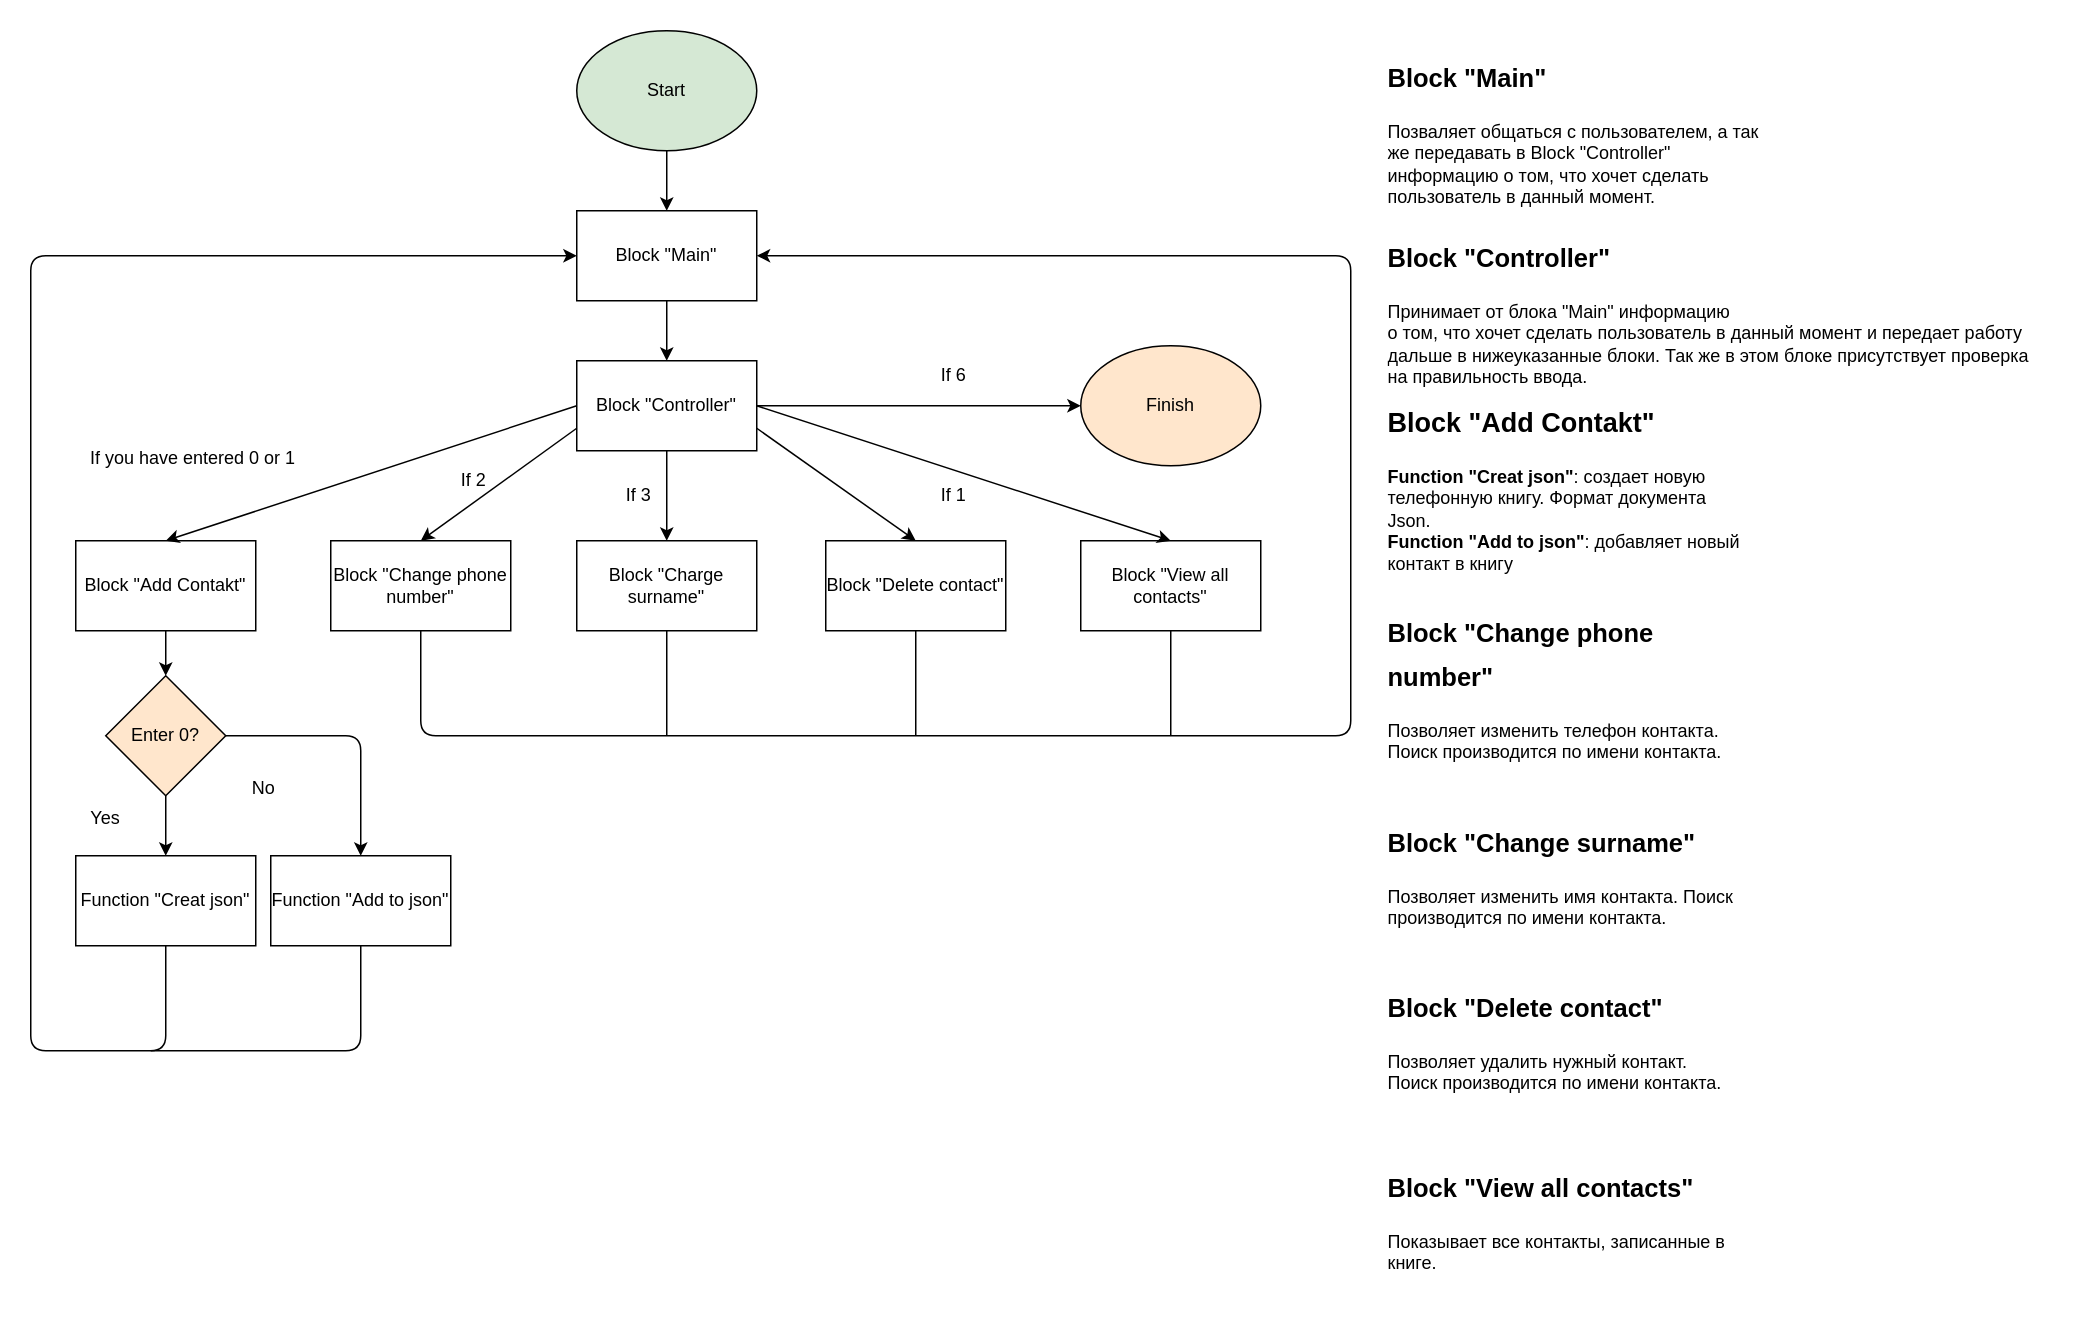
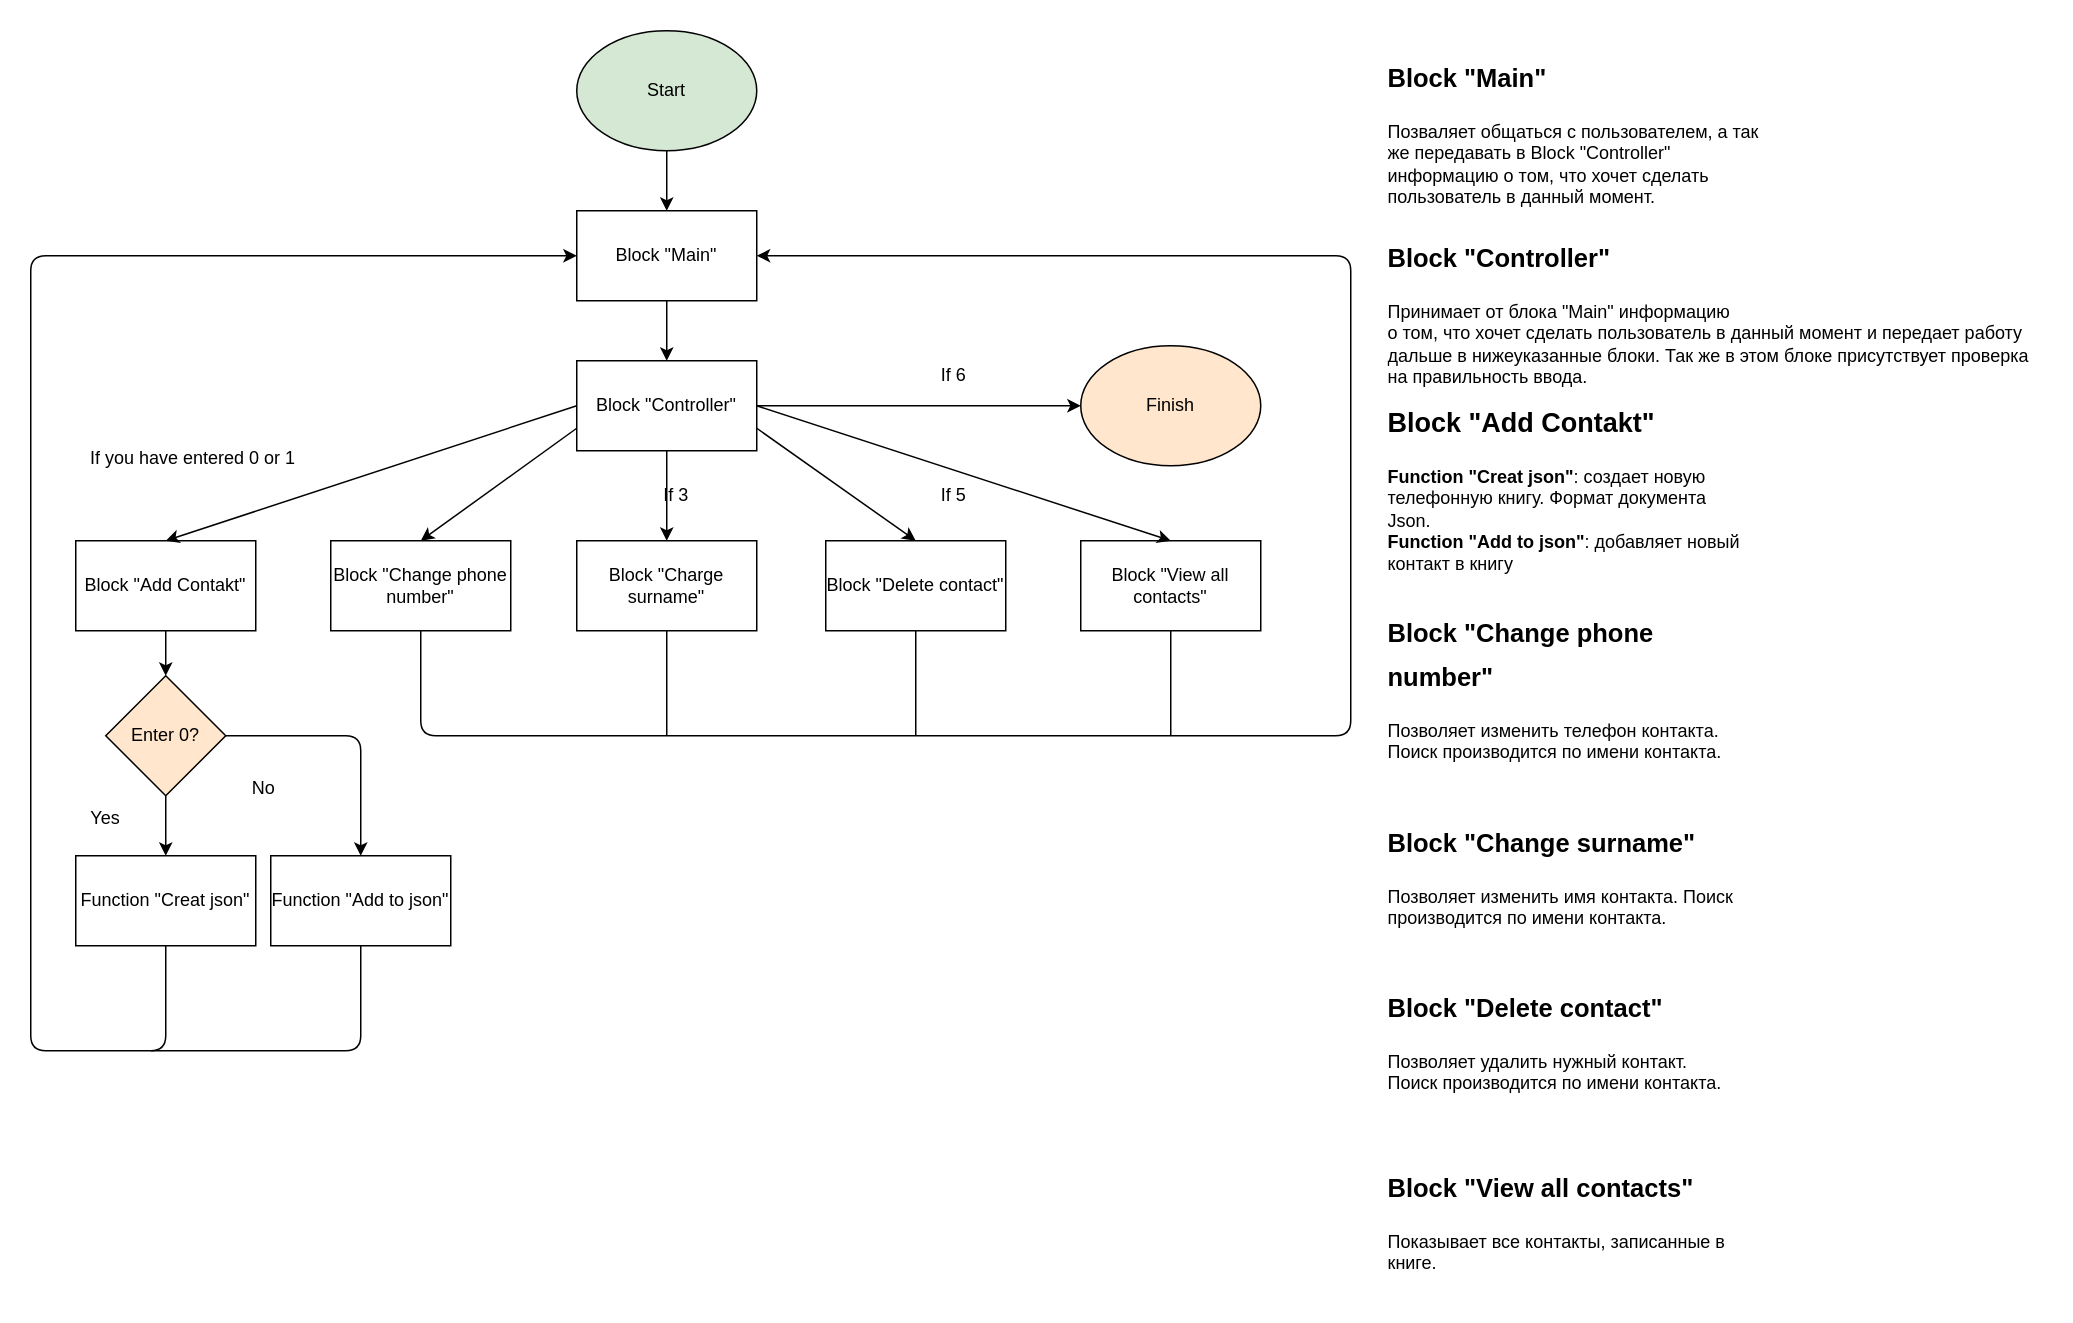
  <mxCell id="0" />
  <mxCell id="1" parent="0" />
  <mxCell id="2" value="" style="edgeStyle=none;html=1;" edge="1" parent="1" source="3" target="7"><mxGeometry relative="1" as="geometry" /></mxCell>
  <mxCell id="3" value="Start" style="ellipse;whiteSpace=wrap;html=1;fillColor=#d5e8d4;" vertex="1" parent="1"><mxGeometry x="384" y="20" width="120" height="80" as="geometry" /></mxCell>
  <mxCell id="4" value="" style="edgeStyle=none;html=1;" edge="1" parent="1" source="5" target="11"><mxGeometry relative="1" as="geometry" /></mxCell>
  <mxCell id="5" value="Block &quot;Controller&quot;" style="rounded=0;whiteSpace=wrap;html=1;" vertex="1" parent="1"><mxGeometry x="384" y="240" width="120" height="60" as="geometry" /></mxCell>
  <mxCell id="6" value="" style="edgeStyle=none;html=1;" edge="1" parent="1" source="7" target="5"><mxGeometry relative="1" as="geometry" /></mxCell>
  <mxCell id="7" value="Block &quot;Main&quot;" style="rounded=0;whiteSpace=wrap;html=1;" vertex="1" parent="1"><mxGeometry x="384" y="140" width="120" height="60" as="geometry" /></mxCell>
  <mxCell id="8" value="" style="edgeStyle=none;html=1;" edge="1" parent="1" source="9" target="19"><mxGeometry relative="1" as="geometry" /></mxCell>
  <mxCell id="9" value="Block &quot;Add Contakt&quot;" style="rounded=0;whiteSpace=wrap;html=1;" vertex="1" parent="1"><mxGeometry x="50" y="360" width="120" height="60" as="geometry" /></mxCell>
  <mxCell id="10" value="Block &quot;Change phone number&quot;" style="rounded=0;whiteSpace=wrap;html=1;" vertex="1" parent="1"><mxGeometry x="220" y="360" width="120" height="60" as="geometry" /></mxCell>
  <mxCell id="11" value="Block &quot;Charge surname&quot;" style="rounded=0;whiteSpace=wrap;html=1;" vertex="1" parent="1"><mxGeometry x="384" y="360" width="120" height="60" as="geometry" /></mxCell>
  <mxCell id="12" value="Block &quot;Delete contact&quot;" style="rounded=0;whiteSpace=wrap;html=1;" vertex="1" parent="1"><mxGeometry x="550" y="360" width="120" height="60" as="geometry" /></mxCell>
  <mxCell id="13" value="Block &quot;View all contacts&quot;" style="rounded=0;whiteSpace=wrap;html=1;" vertex="1" parent="1"><mxGeometry x="720" y="360" width="120" height="60" as="geometry" /></mxCell>
  <mxCell id="14" value="Function &quot;Creat json&quot;" style="rounded=0;whiteSpace=wrap;html=1;" vertex="1" parent="1"><mxGeometry x="50" y="570" width="120" height="60" as="geometry" /></mxCell>
  <mxCell id="15" value="&lt;span&gt;Function &quot;Add to json&quot;&lt;/span&gt;" style="rounded=0;whiteSpace=wrap;html=1;" vertex="1" parent="1"><mxGeometry x="180" y="570" width="120" height="60" as="geometry" /></mxCell>
  <mxCell id="16" value="" style="endArrow=classic;html=1;exitX=0;exitY=0.5;exitDx=0;exitDy=0;entryX=0.5;entryY=0;entryDx=0;entryDy=0;" edge="1" parent="1" source="5" target="9"><mxGeometry width="50" height="50" relative="1" as="geometry"><mxPoint x="270" y="310" as="sourcePoint" /><mxPoint x="320" y="260" as="targetPoint" /></mxGeometry></mxCell>
  <mxCell id="17" value="If you have entered 0 or 1&amp;nbsp;" style="text;html=1;strokeColor=none;fillColor=none;align=center;verticalAlign=middle;whiteSpace=wrap;rounded=0;" vertex="1" parent="1"><mxGeometry x="50" y="290" width="160" height="30" as="geometry" /></mxCell>
  <mxCell id="18" value="" style="edgeStyle=none;html=1;" edge="1" parent="1" source="19" target="14"><mxGeometry relative="1" as="geometry" /></mxCell>
  <mxCell id="19" value="Enter 0?" style="rhombus;whiteSpace=wrap;html=1;fillColor=#ffe6cc;" vertex="1" parent="1"><mxGeometry x="70" y="450" width="80" height="80" as="geometry" /></mxCell>
  <mxCell id="20" value="Yes" style="text;html=1;strokeColor=none;fillColor=none;align=center;verticalAlign=middle;whiteSpace=wrap;rounded=0;" vertex="1" parent="1"><mxGeometry x="40" y="530" width="60" height="30" as="geometry" /></mxCell>
  <mxCell id="21" value="" style="endArrow=classic;html=1;exitX=1;exitY=0.5;exitDx=0;exitDy=0;entryX=0.5;entryY=0;entryDx=0;entryDy=0;" edge="1" parent="1" source="19" target="15"><mxGeometry width="50" height="50" relative="1" as="geometry"><mxPoint x="200" y="520" as="sourcePoint" /><mxPoint x="250" y="470" as="targetPoint" /><Array as="points"><mxPoint x="240" y="490" /></Array></mxGeometry></mxCell>
  <mxCell id="22" value="No" style="text;html=1;align=center;verticalAlign=middle;resizable=0;points=[];autosize=1;strokeColor=none;fillColor=none;" vertex="1" parent="1"><mxGeometry x="160" y="515" width="30" height="20" as="geometry" /></mxCell>
  <mxCell id="23" value="" style="endArrow=classic;html=1;exitX=0;exitY=0.75;exitDx=0;exitDy=0;entryX=0.5;entryY=0;entryDx=0;entryDy=0;" edge="1" parent="1" source="5" target="10"><mxGeometry width="50" height="50" relative="1" as="geometry"><mxPoint x="350" y="540" as="sourcePoint" /><mxPoint x="400" y="490" as="targetPoint" /></mxGeometry></mxCell>
  <mxCell id="24" value="" style="endArrow=classic;html=1;exitX=1;exitY=0.5;exitDx=0;exitDy=0;entryX=0.5;entryY=0;entryDx=0;entryDy=0;" edge="1" parent="1" source="5" target="13"><mxGeometry width="50" height="50" relative="1" as="geometry"><mxPoint x="650" y="270" as="sourcePoint" /><mxPoint x="700" y="220" as="targetPoint" /></mxGeometry></mxCell>
  <mxCell id="25" value="" style="endArrow=classic;html=1;exitX=1;exitY=0.75;exitDx=0;exitDy=0;entryX=0.5;entryY=0;entryDx=0;entryDy=0;" edge="1" parent="1" source="5" target="12"><mxGeometry width="50" height="50" relative="1" as="geometry"><mxPoint x="570" y="330" as="sourcePoint" /><mxPoint x="620" y="280" as="targetPoint" /></mxGeometry></mxCell>
- <mxCell id="26" value="If 2" style="text;html=1;align=center;verticalAlign=middle;resizable=0;points=[];autosize=1;strokeColor=none;fillColor=none;" vertex="1" parent="1"><mxGeometry x="300" y="310" width="30" height="20" as="geometry" /></mxCell>
- <mxCell id="27" value="If 3" style="text;html=1;align=center;verticalAlign=middle;resizable=0;points=[];autosize=1;strokeColor=none;fillColor=none;" vertex="1" parent="1"><mxGeometry x="410" y="320" width="30" height="20" as="geometry" /></mxCell>
- <mxCell id="28" value="If 1" style="text;html=1;align=center;verticalAlign=middle;resizable=0;points=[];autosize=1;strokeColor=none;fillColor=none;" vertex="1" parent="1"><mxGeometry x="620" y="320" width="30" height="20" as="geometry" /></mxCell>
+ <mxCell id="27" value="If 3" style="text;html=1;align=center;verticalAlign=middle;resizable=0;points=[];autosize=1;strokeColor=none;fillColor=none;" vertex="1" parent="1"><mxGeometry x="435" y="320" width="30" height="20" as="geometry" /></mxCell>
+ <mxCell id="28" value="If 5" style="text;html=1;align=center;verticalAlign=middle;resizable=0;points=[];autosize=1;strokeColor=none;fillColor=none;" vertex="1" parent="1"><mxGeometry x="620" y="320" width="30" height="20" as="geometry" /></mxCell>
  <mxCell id="29" value="" style="endArrow=classic;html=1;entryX=0;entryY=0.5;entryDx=0;entryDy=0;exitX=1;exitY=0.5;exitDx=0;exitDy=0;" edge="1" parent="1" source="5"><mxGeometry width="50" height="50" relative="1" as="geometry"><mxPoint x="510" y="270" as="sourcePoint" /><mxPoint x="720" y="270" as="targetPoint" /></mxGeometry></mxCell>
  <mxCell id="30" value="If 6" style="text;html=1;align=center;verticalAlign=middle;resizable=0;points=[];autosize=1;strokeColor=none;fillColor=none;" vertex="1" parent="1"><mxGeometry x="620" y="240" width="30" height="20" as="geometry" /></mxCell>
  <mxCell id="31" value="&lt;span&gt;Finish&lt;/span&gt;" style="ellipse;whiteSpace=wrap;html=1;fillColor=#ffe6cc;" vertex="1" parent="1"><mxGeometry x="720" y="230" width="120" height="80" as="geometry" /></mxCell>
  <mxCell id="32" value="" style="endArrow=classic;html=1;exitX=0.5;exitY=1;exitDx=0;exitDy=0;entryX=0;entryY=0.5;entryDx=0;entryDy=0;" edge="1" parent="1" source="14" target="7"><mxGeometry width="50" height="50" relative="1" as="geometry"><mxPoint x="120" y="720" as="sourcePoint" /><mxPoint x="170" y="670" as="targetPoint" /><Array as="points"><mxPoint x="110" y="700" /><mxPoint x="20" y="700" /><mxPoint x="20" y="170" /></Array></mxGeometry></mxCell>
  <mxCell id="33" value="" style="endArrow=none;html=1;entryX=0.5;entryY=1;entryDx=0;entryDy=0;" edge="1" parent="1" target="15"><mxGeometry width="50" height="50" relative="1" as="geometry"><mxPoint x="100" y="700" as="sourcePoint" /><mxPoint x="240" y="680" as="targetPoint" /><Array as="points"><mxPoint x="240" y="700" /></Array></mxGeometry></mxCell>
  <mxCell id="34" value="" style="endArrow=classic;html=1;exitX=0.5;exitY=1;exitDx=0;exitDy=0;entryX=1;entryY=0.5;entryDx=0;entryDy=0;" edge="1" parent="1" source="10" target="7"><mxGeometry width="50" height="50" relative="1" as="geometry"><mxPoint x="480" y="520" as="sourcePoint" /><mxPoint x="530" y="470" as="targetPoint" /><Array as="points"><mxPoint x="280" y="490" /><mxPoint x="900" y="490" /><mxPoint x="900" y="170" /></Array></mxGeometry></mxCell>
  <mxCell id="35" value="" style="endArrow=none;html=1;entryX=0.5;entryY=1;entryDx=0;entryDy=0;" edge="1" parent="1" target="11"><mxGeometry width="50" height="50" relative="1" as="geometry"><mxPoint x="444" y="490" as="sourcePoint" /><mxPoint x="460" y="520" as="targetPoint" /><Array as="points"><mxPoint x="444" y="440" /></Array></mxGeometry></mxCell>
  <mxCell id="36" value="" style="endArrow=none;html=1;entryX=0.5;entryY=1;entryDx=0;entryDy=0;" edge="1" parent="1" target="12"><mxGeometry width="50" height="50" relative="1" as="geometry"><mxPoint x="610" y="490" as="sourcePoint" /><mxPoint x="640" y="440" as="targetPoint" /></mxGeometry></mxCell>
  <mxCell id="37" value="" style="endArrow=none;html=1;entryX=0.5;entryY=1;entryDx=0;entryDy=0;" edge="1" parent="1" target="13"><mxGeometry width="50" height="50" relative="1" as="geometry"><mxPoint x="780" y="490" as="sourcePoint" /><mxPoint x="810" y="430" as="targetPoint" /></mxGeometry></mxCell>
  <mxCell id="38" value="&lt;h1&gt;&lt;span style=&quot;text-align: center&quot;&gt;&lt;font style=&quot;font-size: 18px&quot;&gt;Block &quot;Add Contakt&quot;&lt;/font&gt;&lt;/span&gt;&lt;br&gt;&lt;/h1&gt;&lt;div&gt;&lt;span style=&quot;text-align: center&quot;&gt;&lt;b&gt;Function &quot;Creat json&quot;&lt;/b&gt;: создает новую телефонную книгу. Формат документа Json.&amp;nbsp;&lt;/span&gt;&lt;/div&gt;&lt;div&gt;&lt;span style=&quot;text-align: center&quot;&gt;&lt;b&gt;Function &quot;Add to json&quot;&lt;/b&gt;: добавляет новый контакт в книгу&lt;/span&gt;&lt;/div&gt;" style="text;html=1;strokeColor=none;fillColor=none;spacing=5;spacingTop=-20;whiteSpace=wrap;overflow=hidden;rounded=0;" vertex="1" parent="1"><mxGeometry x="920" y="260" width="250" height="130" as="geometry" /></mxCell>
  <mxCell id="39" value="&lt;h1&gt;&lt;span style=&quot;text-align: center&quot;&gt;&lt;font style=&quot;font-size: 17px&quot;&gt;Block &quot;Change phone number&quot;&lt;/font&gt;&lt;/span&gt;&lt;/h1&gt;&lt;div&gt;Позволяет изменить телефон контакта. Поиск производится по имени контакта.&lt;/div&gt;" style="text;html=1;strokeColor=none;fillColor=none;spacing=5;spacingTop=-20;whiteSpace=wrap;overflow=hidden;rounded=0;" vertex="1" parent="1"><mxGeometry x="920" y="400" width="240" height="120" as="geometry" /></mxCell>
  <mxCell id="40" value="&lt;h1&gt;&lt;span style=&quot;text-align: center&quot;&gt;&lt;font style=&quot;font-size: 17px&quot;&gt;Block &quot;Change surname&quot;&lt;/font&gt;&lt;/span&gt;&lt;/h1&gt;&lt;div&gt;Позволяет изменить имя контакта. Поиск производится по имени контакта.&lt;/div&gt;" style="text;html=1;strokeColor=none;fillColor=none;spacing=5;spacingTop=-20;whiteSpace=wrap;overflow=hidden;rounded=0;" vertex="1" parent="1"><mxGeometry x="920" y="540" width="240" height="90" as="geometry" /></mxCell>
  <mxCell id="41" value="&lt;h1&gt;&lt;span style=&quot;text-align: center&quot;&gt;&lt;font style=&quot;font-size: 17px&quot;&gt;Block &quot;Delete contact&quot;&lt;/font&gt;&lt;/span&gt;&lt;/h1&gt;&lt;div&gt;Позволяет удалить нужный контакт. Поиск производится по имени контакта.&lt;/div&gt;" style="text;html=1;strokeColor=none;fillColor=none;spacing=5;spacingTop=-20;whiteSpace=wrap;overflow=hidden;rounded=0;" vertex="1" parent="1"><mxGeometry x="920" y="650" width="240" height="90" as="geometry" /></mxCell>
  <mxCell id="42" value="&lt;h1&gt;&lt;span style=&quot;text-align: center&quot;&gt;&lt;font style=&quot;font-size: 17px&quot;&gt;Block &quot;View all contacts&quot;&lt;/font&gt;&lt;/span&gt;&lt;/h1&gt;&lt;div&gt;Показывает все контакты, записанные в книге.&lt;/div&gt;&lt;span style=&quot;text-align: center&quot;&gt;&lt;br&gt;&lt;/span&gt;" style="text;html=1;strokeColor=none;fillColor=none;spacing=5;spacingTop=-20;whiteSpace=wrap;overflow=hidden;rounded=0;" vertex="1" parent="1"><mxGeometry x="920" y="770" width="240" height="90" as="geometry" /></mxCell>
  <mxCell id="43" value="&lt;h1&gt;&lt;span style=&quot;text-align: center&quot;&gt;&lt;font style=&quot;font-size: 17px&quot;&gt;Block &quot;Main&quot;&lt;/font&gt;&lt;/span&gt;&lt;/h1&gt;&lt;div&gt;Позваляет общаться с пользователем, а так же передавать в Block &quot;Controller&quot; информацию о том, что хочет сделать пользователь в данный момент.&lt;/div&gt;" style="text;html=1;strokeColor=none;fillColor=none;spacing=5;spacingTop=-20;whiteSpace=wrap;overflow=hidden;rounded=0;" vertex="1" parent="1"><mxGeometry x="920" y="30" width="270" height="110" as="geometry" /></mxCell>
  <mxCell id="44" value="&lt;h1&gt;&lt;span style=&quot;text-align: center&quot;&gt;&lt;font style=&quot;font-size: 17px&quot;&gt;Block &quot;Controller&quot;&lt;/font&gt;&lt;/span&gt;&lt;/h1&gt;&lt;div&gt;Принимает от блока &quot;Main&quot; информацию&amp;nbsp;&lt;/div&gt;о том, что хочет сделать пользователь в данный момент и передает работу дальше в нижеуказанные блоки. Так же в этом блоке присутствует проверка на правильность ввода.&lt;div&gt;&amp;nbsp;&lt;/div&gt;" style="text;html=1;strokeColor=none;fillColor=none;spacing=5;spacingTop=-20;whiteSpace=wrap;overflow=hidden;rounded=0;" vertex="1" parent="1"><mxGeometry x="920" y="150" width="440" height="110" as="geometry" /></mxCell>
